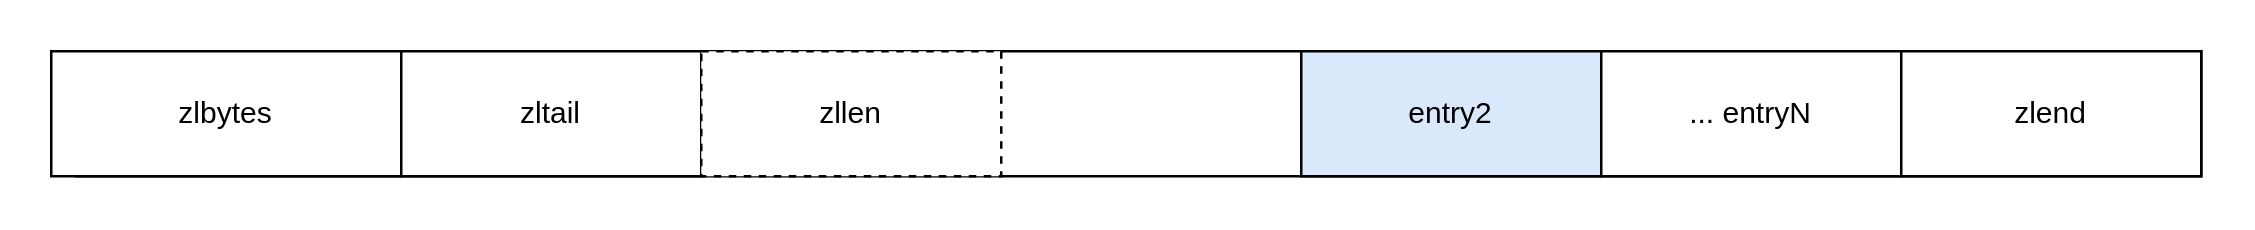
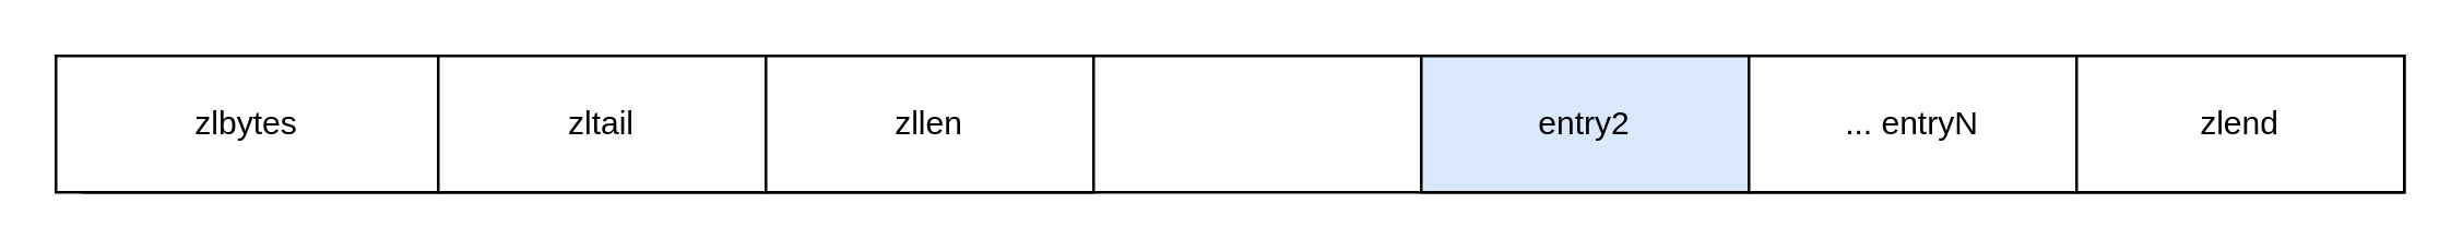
  <mxCell id="0" />
  <mxCell id="1" parent="0" />
  <mxCell id="2" value="" style="rounded=0;whiteSpace=wrap;html=1;" vertex="1" parent="1"><mxGeometry x="30" y="20" width="850" height="50" as="geometry" /></mxCell>
  <mxCell id="3" value="zlbytes" style="rounded=0;whiteSpace=wrap;html=1;" vertex="1" parent="1"><mxGeometry x="20" y="20" width="140" height="50" as="geometry" /></mxCell>
  <mxCell id="4" value="zltail" style="rounded=0;whiteSpace=wrap;html=1;" vertex="1" parent="1"><mxGeometry x="160" y="20" width="120" height="50" as="geometry" /></mxCell>
- <mxCell id="5" value="zllen" style="rounded=0;whiteSpace=wrap;html=1;dashed=1;" vertex="1" parent="1"><mxGeometry x="280" y="20" width="120" height="50" as="geometry" /></mxCell>
+ <mxCell id="5" value="zllen" style="rounded=0;whiteSpace=wrap;html=1;" vertex="1" parent="1"><mxGeometry x="280" y="20" width="120" height="50" as="geometry" /></mxCell>
  <mxCell id="6" value="entry2" style="rounded=0;whiteSpace=wrap;html=1;fillColor=#dae8fc;" vertex="1" parent="1"><mxGeometry x="520" y="20" width="120" height="50" as="geometry" /></mxCell>
  <mxCell id="7" value="... entryN" style="rounded=0;whiteSpace=wrap;html=1;" vertex="1" parent="1"><mxGeometry x="640" y="20" width="120" height="50" as="geometry" /></mxCell>
  <mxCell id="8" value="zlend" style="rounded=0;whiteSpace=wrap;html=1;" vertex="1" parent="1"><mxGeometry x="760" y="20" width="120" height="50" as="geometry" /></mxCell>
